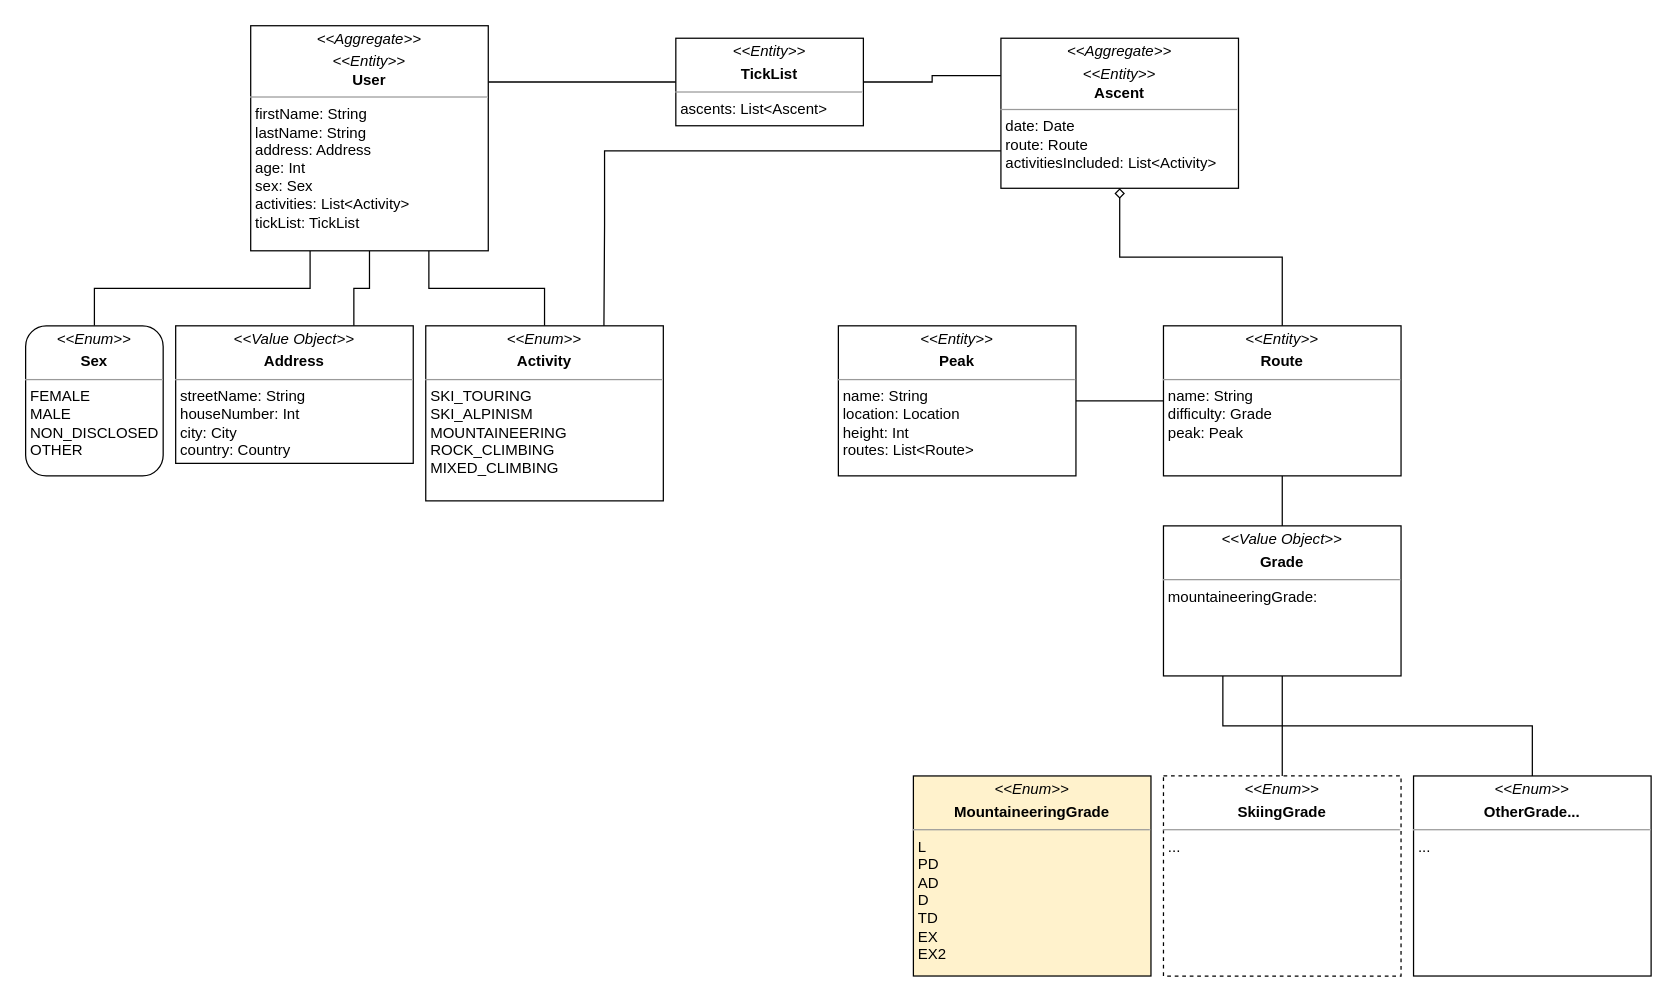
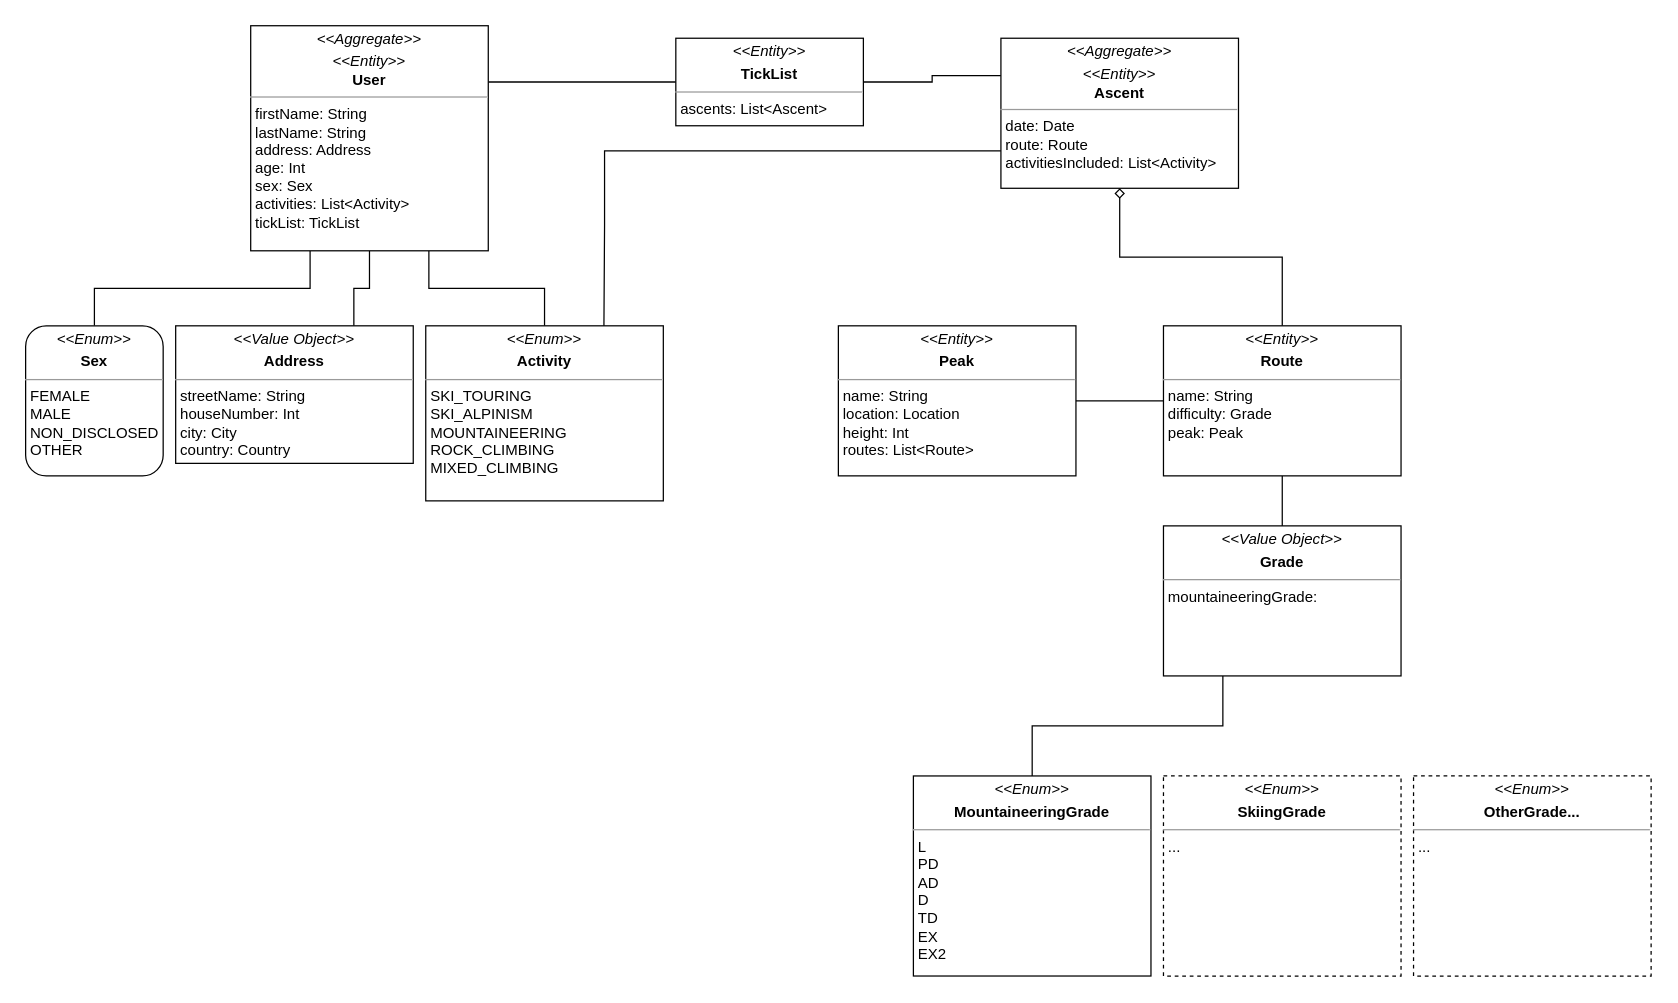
  <mxCell id="0" />
  <mxCell id="1" parent="0" />
  <mxCell id="2" style="edgeStyle=orthogonalEdgeStyle;rounded=0;orthogonalLoop=1;jettySize=auto;html=1;exitX=0.25;exitY=1;exitDx=0;exitDy=0;entryX=0.5;entryY=0;entryDx=0;entryDy=0;endArrow=none;endFill=0;" edge="1" parent="1" source="6" target="9"><mxGeometry relative="1" as="geometry" /></mxCell>
  <mxCell id="3" style="edgeStyle=orthogonalEdgeStyle;rounded=0;orthogonalLoop=1;jettySize=auto;html=1;exitX=0.5;exitY=1;exitDx=0;exitDy=0;entryX=0.75;entryY=0;entryDx=0;entryDy=0;endArrow=none;endFill=0;" edge="1" parent="1" source="6" target="7"><mxGeometry relative="1" as="geometry" /></mxCell>
  <mxCell id="4" style="edgeStyle=orthogonalEdgeStyle;rounded=0;orthogonalLoop=1;jettySize=auto;html=1;exitX=0.75;exitY=1;exitDx=0;exitDy=0;entryX=0.5;entryY=0;entryDx=0;entryDy=0;endArrow=none;endFill=0;" edge="1" parent="1" source="6" target="8"><mxGeometry relative="1" as="geometry" /></mxCell>
  <mxCell id="5" style="edgeStyle=orthogonalEdgeStyle;rounded=0;orthogonalLoop=1;jettySize=auto;html=1;exitX=1;exitY=0.25;exitDx=0;exitDy=0;entryX=0;entryY=0.5;entryDx=0;entryDy=0;endArrow=none;endFill=0;" edge="1" parent="1" source="6" target="11"><mxGeometry relative="1" as="geometry" /></mxCell>
  <mxCell id="6" value="&lt;p style=&quot;margin:0px;margin-top:4px;text-align:center;&quot;&gt;&lt;i&gt;&amp;lt;&amp;lt;Aggregate&amp;gt;&amp;gt;&lt;/i&gt;&lt;/p&gt;&lt;p style=&quot;margin:0px;margin-top:4px;text-align:center;&quot;&gt;&lt;i&gt;&amp;lt;&amp;lt;Entity&amp;gt;&amp;gt;&lt;/i&gt;&lt;i&gt;&lt;br&gt;&lt;/i&gt;&lt;b&gt;User&lt;/b&gt;&lt;/p&gt;&lt;hr size=&quot;1&quot;&gt;&lt;p style=&quot;margin:0px;margin-left:4px;&quot;&gt;firstName: String&lt;/p&gt;&lt;p style=&quot;margin:0px;margin-left:4px;&quot;&gt;lastName: String&lt;br&gt;address: Address&lt;/p&gt;&lt;p style=&quot;margin:0px;margin-left:4px;&quot;&gt;age: Int&lt;/p&gt;&lt;p style=&quot;margin:0px;margin-left:4px;&quot;&gt;sex: Sex&lt;/p&gt;&lt;p style=&quot;margin:0px;margin-left:4px;&quot;&gt;activities: List&amp;lt;Activity&amp;gt;&lt;/p&gt;&lt;p style=&quot;margin:0px;margin-left:4px;&quot;&gt;tickList: TickList&lt;/p&gt;&lt;p style=&quot;margin:0px;margin-left:4px;&quot;&gt;&lt;br&gt;&lt;/p&gt;" style="verticalAlign=top;align=left;overflow=fill;fontSize=12;fontFamily=Helvetica;html=1;" vertex="1" parent="1"><mxGeometry x="200" y="20" width="190" height="180" as="geometry" /></mxCell>
  <mxCell id="7" value="&lt;p style=&quot;margin:0px;margin-top:4px;text-align:center;&quot;&gt;&lt;i&gt;&amp;lt;&amp;lt;Value Object&amp;gt;&amp;gt;&lt;/i&gt;&lt;/p&gt;&lt;p style=&quot;margin:0px;margin-top:4px;text-align:center;&quot;&gt;&lt;b&gt;Address&lt;/b&gt;&lt;/p&gt;&lt;hr size=&quot;1&quot;&gt;&lt;p style=&quot;margin:0px;margin-left:4px;&quot;&gt;streetName: String&lt;/p&gt;&lt;p style=&quot;margin:0px;margin-left:4px;&quot;&gt;houseNumber: Int&lt;/p&gt;&lt;p style=&quot;margin:0px;margin-left:4px;&quot;&gt;city: City&lt;/p&gt;&lt;p style=&quot;margin:0px;margin-left:4px;&quot;&gt;country: Country&lt;/p&gt;&lt;p style=&quot;margin:0px;margin-left:4px;&quot;&gt;&lt;br&gt;&lt;/p&gt;" style="verticalAlign=top;align=left;overflow=fill;fontSize=12;fontFamily=Helvetica;html=1;" vertex="1" parent="1"><mxGeometry x="140" y="260" width="190" height="110" as="geometry" /></mxCell>
  <mxCell id="8" value="&lt;p style=&quot;margin:0px;margin-top:4px;text-align:center;&quot;&gt;&lt;i&gt;&amp;lt;&amp;lt;Enum&amp;gt;&amp;gt;&lt;/i&gt;&lt;/p&gt;&lt;p style=&quot;margin:0px;margin-top:4px;text-align:center;&quot;&gt;&lt;b&gt;Activity&lt;/b&gt;&lt;/p&gt;&lt;hr size=&quot;1&quot;&gt;&lt;p style=&quot;margin:0px;margin-left:4px;&quot;&gt;SKI_TOURING&lt;/p&gt;&lt;p style=&quot;margin:0px;margin-left:4px;&quot;&gt;SKI_ALPINISM&lt;/p&gt;&lt;p style=&quot;margin:0px;margin-left:4px;&quot;&gt;MOUNTAINEERING&lt;/p&gt;&lt;p style=&quot;margin:0px;margin-left:4px;&quot;&gt;ROCK_CLIMBING&lt;/p&gt;&lt;p style=&quot;margin:0px;margin-left:4px;&quot;&gt;MIXED_CLIMBING&lt;/p&gt;&lt;p style=&quot;margin:0px;margin-left:4px;&quot;&gt;&lt;br&gt;&lt;/p&gt;" style="verticalAlign=top;align=left;overflow=fill;fontSize=12;fontFamily=Helvetica;html=1;" vertex="1" parent="1"><mxGeometry x="340" y="260" width="190" height="140" as="geometry" /></mxCell>
  <mxCell id="9" value="&lt;p style=&quot;margin:0px;margin-top:4px;text-align:center;&quot;&gt;&lt;i&gt;&amp;lt;&amp;lt;Enum&amp;gt;&amp;gt;&lt;/i&gt;&lt;/p&gt;&lt;p style=&quot;margin:0px;margin-top:4px;text-align:center;&quot;&gt;&lt;b&gt;Sex&lt;/b&gt;&lt;/p&gt;&lt;hr size=&quot;1&quot;&gt;&lt;p style=&quot;margin:0px;margin-left:4px;&quot;&gt;FEMALE&lt;/p&gt;&lt;p style=&quot;margin:0px;margin-left:4px;&quot;&gt;MALE&lt;/p&gt;&lt;p style=&quot;margin:0px;margin-left:4px;&quot;&gt;NON_DISCLOSED&lt;/p&gt;&lt;p style=&quot;margin:0px;margin-left:4px;&quot;&gt;OTHER&lt;/p&gt;" style="verticalAlign=top;align=left;overflow=fill;fontSize=12;fontFamily=Helvetica;html=1;rounded=1;" vertex="1" parent="1"><mxGeometry x="20" y="260" width="110" height="120" as="geometry" /></mxCell>
  <mxCell id="10" style="edgeStyle=orthogonalEdgeStyle;rounded=0;orthogonalLoop=1;jettySize=auto;html=1;entryX=0;entryY=0.25;entryDx=0;entryDy=0;endArrow=none;endFill=0;" edge="1" parent="1" source="11" target="13"><mxGeometry relative="1" as="geometry" /></mxCell>
  <mxCell id="11" value="&lt;p style=&quot;margin:0px;margin-top:4px;text-align:center;&quot;&gt;&lt;i style=&quot;background-color: initial;&quot;&gt;&amp;lt;&amp;lt;Entity&amp;gt;&amp;gt;&lt;/i&gt;&lt;br&gt;&lt;/p&gt;&lt;p style=&quot;margin:0px;margin-top:4px;text-align:center;&quot;&gt;&lt;b&gt;TickList&lt;/b&gt;&lt;/p&gt;&lt;hr size=&quot;1&quot;&gt;&lt;p style=&quot;margin:0px;margin-left:4px;&quot;&gt;ascents: List&amp;lt;Ascent&amp;gt;&lt;/p&gt;&lt;p style=&quot;margin:0px;margin-left:4px;&quot;&gt;&lt;br&gt;&lt;/p&gt;" style="verticalAlign=top;align=left;overflow=fill;fontSize=12;fontFamily=Helvetica;html=1;" vertex="1" parent="1"><mxGeometry x="540" y="30" width="150" height="70" as="geometry" /></mxCell>
  <mxCell id="12" style="edgeStyle=orthogonalEdgeStyle;rounded=0;orthogonalLoop=1;jettySize=auto;html=1;entryX=0.75;entryY=0;entryDx=0;entryDy=0;endArrow=none;endFill=0;exitX=0;exitY=0.75;exitDx=0;exitDy=0;" edge="1" parent="1" source="13" target="8"><mxGeometry relative="1" as="geometry"><Array as="points"><mxPoint x="483" y="120" /><mxPoint x="483" y="180" /></Array></mxGeometry></mxCell>
  <mxCell id="13" value="&lt;p style=&quot;margin:0px;margin-top:4px;text-align:center;&quot;&gt;&lt;i&gt;&amp;lt;&amp;lt;Aggregate&amp;gt;&amp;gt;&lt;/i&gt;&lt;/p&gt;&lt;p style=&quot;margin:0px;margin-top:4px;text-align:center;&quot;&gt;&lt;i&gt;&amp;lt;&amp;lt;Entity&amp;gt;&amp;gt;&lt;/i&gt;&lt;i&gt;&lt;br&gt;&lt;/i&gt;&lt;b&gt;Ascent&lt;/b&gt;&lt;/p&gt;&lt;hr size=&quot;1&quot;&gt;&lt;p style=&quot;margin:0px;margin-left:4px;&quot;&gt;date: Date&lt;/p&gt;&lt;p style=&quot;margin:0px;margin-left:4px;&quot;&gt;route: Route&lt;/p&gt;&lt;p style=&quot;margin:0px;margin-left:4px;&quot;&gt;activitiesIncluded: List&amp;lt;Activity&amp;gt;&lt;/p&gt;&lt;p style=&quot;margin:0px;margin-left:4px;&quot;&gt;&lt;br&gt;&lt;/p&gt;" style="verticalAlign=top;align=left;overflow=fill;fontSize=12;fontFamily=Helvetica;html=1;" vertex="1" parent="1"><mxGeometry x="800" y="30" width="190" height="120" as="geometry" /></mxCell>
  <mxCell id="14" value="&lt;p style=&quot;margin:0px;margin-top:4px;text-align:center;&quot;&gt;&lt;i style=&quot;background-color: initial;&quot;&gt;&amp;lt;&amp;lt;Entity&amp;gt;&amp;gt;&lt;/i&gt;&lt;br&gt;&lt;/p&gt;&lt;p style=&quot;margin:0px;margin-top:4px;text-align:center;&quot;&gt;&lt;b&gt;Peak&lt;/b&gt;&lt;/p&gt;&lt;hr size=&quot;1&quot;&gt;&lt;p style=&quot;margin:0px;margin-left:4px;&quot;&gt;name: String&lt;/p&gt;&lt;p style=&quot;margin:0px;margin-left:4px;&quot;&gt;location: Location&lt;/p&gt;&lt;p style=&quot;margin:0px;margin-left:4px;&quot;&gt;height: Int&lt;/p&gt;&lt;p style=&quot;margin:0px;margin-left:4px;&quot;&gt;routes: List&amp;lt;Route&amp;gt;&lt;/p&gt;&lt;p style=&quot;margin:0px;margin-left:4px;&quot;&gt;&lt;br&gt;&lt;/p&gt;" style="verticalAlign=top;align=left;overflow=fill;fontSize=12;fontFamily=Helvetica;html=1;" vertex="1" parent="1"><mxGeometry x="670" y="260" width="190" height="120" as="geometry" /></mxCell>
  <mxCell id="15" style="edgeStyle=orthogonalEdgeStyle;rounded=0;orthogonalLoop=1;jettySize=auto;html=1;exitX=0.5;exitY=1;exitDx=0;exitDy=0;entryX=0.5;entryY=0;entryDx=0;entryDy=0;endArrow=none;endFill=0;" edge="1" parent="1" source="18" target="21"><mxGeometry relative="1" as="geometry" /></mxCell>
  <mxCell id="16" style="edgeStyle=orthogonalEdgeStyle;rounded=0;orthogonalLoop=1;jettySize=auto;html=1;entryX=1;entryY=0.5;entryDx=0;entryDy=0;endArrow=none;endFill=0;" edge="1" parent="1" source="18" target="14"><mxGeometry relative="1" as="geometry" /></mxCell>
  <mxCell id="17" style="edgeStyle=orthogonalEdgeStyle;rounded=0;orthogonalLoop=1;jettySize=auto;html=1;entryX=0.5;entryY=1;entryDx=0;entryDy=0;endArrow=diamond;endFill=0;" edge="1" parent="1" source="18" target="13"><mxGeometry relative="1" as="geometry" /></mxCell>
  <mxCell id="18" value="&lt;p style=&quot;margin:0px;margin-top:4px;text-align:center;&quot;&gt;&lt;i style=&quot;background-color: initial;&quot;&gt;&amp;lt;&amp;lt;Entity&amp;gt;&amp;gt;&lt;/i&gt;&lt;br&gt;&lt;/p&gt;&lt;p style=&quot;margin:0px;margin-top:4px;text-align:center;&quot;&gt;&lt;b&gt;Route&lt;/b&gt;&lt;/p&gt;&lt;hr size=&quot;1&quot;&gt;&lt;p style=&quot;margin:0px;margin-left:4px;&quot;&gt;name: String&lt;/p&gt;&lt;p style=&quot;margin:0px;margin-left:4px;&quot;&gt;difficulty: Grade&lt;/p&gt;&lt;p style=&quot;margin:0px;margin-left:4px;&quot;&gt;peak: Peak&lt;/p&gt;&lt;p style=&quot;margin:0px;margin-left:4px;&quot;&gt;&lt;br&gt;&lt;/p&gt;" style="verticalAlign=top;align=left;overflow=fill;fontSize=12;fontFamily=Helvetica;html=1;" vertex="1" parent="1"><mxGeometry x="930" y="260" width="190" height="120" as="geometry" /></mxCell>
- <mxCell id="19" style="edgeStyle=orthogonalEdgeStyle;rounded=0;orthogonalLoop=1;jettySize=auto;html=1;exitX=0.25;exitY=1;exitDx=0;exitDy=0;endArrow=none;endFill=0;" edge="1" parent="1" source="21" target="24"><mxGeometry relative="1" as="geometry" /></mxCell>
- <mxCell id="20" style="edgeStyle=orthogonalEdgeStyle;rounded=0;orthogonalLoop=1;jettySize=auto;html=1;exitX=0.5;exitY=1;exitDx=0;exitDy=0;entryX=0.5;entryY=0;entryDx=0;entryDy=0;endArrow=none;endFill=0;" edge="1" parent="1" source="21" target="23"><mxGeometry relative="1" as="geometry" /></mxCell>
+ <mxCell id="19" style="edgeStyle=orthogonalEdgeStyle;rounded=0;orthogonalLoop=1;jettySize=auto;html=1;exitX=0.25;exitY=1;exitDx=0;exitDy=0;entryX=0.5;entryY=0;entryDx=0;entryDy=0;endArrow=none;endFill=0;" edge="1" parent="1" source="21" target="22"><mxGeometry relative="1" as="geometry" /></mxCell>
  <mxCell id="21" value="&lt;p style=&quot;margin:0px;margin-top:4px;text-align:center;&quot;&gt;&lt;i style=&quot;background-color: initial;&quot;&gt;&amp;lt;&amp;lt;Value Object&amp;gt;&amp;gt;&lt;/i&gt;&lt;br&gt;&lt;/p&gt;&lt;p style=&quot;margin:0px;margin-top:4px;text-align:center;&quot;&gt;&lt;b&gt;Grade&lt;/b&gt;&lt;/p&gt;&lt;hr size=&quot;1&quot;&gt;&lt;p style=&quot;margin:0px;margin-left:4px;&quot;&gt;mountaineeringGrade:&amp;nbsp;&lt;/p&gt;&lt;p style=&quot;margin:0px;margin-left:4px;&quot;&gt;&lt;br&gt;&lt;/p&gt;" style="verticalAlign=top;align=left;overflow=fill;fontSize=12;fontFamily=Helvetica;html=1;" vertex="1" parent="1"><mxGeometry x="930" y="420" width="190" height="120" as="geometry" /></mxCell>
- <mxCell id="22" value="&lt;p style=&quot;margin:0px;margin-top:4px;text-align:center;&quot;&gt;&lt;i style=&quot;background-color: initial;&quot;&gt;&amp;lt;&amp;lt;Enum&amp;gt;&amp;gt;&lt;/i&gt;&lt;br&gt;&lt;/p&gt;&lt;p style=&quot;margin:0px;margin-top:4px;text-align:center;&quot;&gt;&lt;b&gt;MountaineeringGrade&lt;/b&gt;&lt;/p&gt;&lt;hr size=&quot;1&quot;&gt;&lt;p style=&quot;margin:0px;margin-left:4px;&quot;&gt;L&lt;/p&gt;&lt;p style=&quot;margin:0px;margin-left:4px;&quot;&gt;PD&lt;/p&gt;&lt;p style=&quot;margin:0px;margin-left:4px;&quot;&gt;AD&lt;/p&gt;&lt;p style=&quot;margin:0px;margin-left:4px;&quot;&gt;D&lt;/p&gt;&lt;p style=&quot;margin:0px;margin-left:4px;&quot;&gt;TD&lt;/p&gt;&lt;p style=&quot;margin:0px;margin-left:4px;&quot;&gt;EX&lt;/p&gt;&lt;p style=&quot;margin:0px;margin-left:4px;&quot;&gt;EX2&lt;/p&gt;&lt;p style=&quot;margin:0px;margin-left:4px;&quot;&gt;&lt;br&gt;&lt;/p&gt;" style="verticalAlign=top;align=left;overflow=fill;fontSize=12;fontFamily=Helvetica;html=1;fillColor=#fff2cc;" vertex="1" parent="1"><mxGeometry x="730" y="620" width="190" height="160" as="geometry" /></mxCell>
+ <mxCell id="22" value="&lt;p style=&quot;margin:0px;margin-top:4px;text-align:center;&quot;&gt;&lt;i style=&quot;background-color: initial;&quot;&gt;&amp;lt;&amp;lt;Enum&amp;gt;&amp;gt;&lt;/i&gt;&lt;br&gt;&lt;/p&gt;&lt;p style=&quot;margin:0px;margin-top:4px;text-align:center;&quot;&gt;&lt;b&gt;MountaineeringGrade&lt;/b&gt;&lt;/p&gt;&lt;hr size=&quot;1&quot;&gt;&lt;p style=&quot;margin:0px;margin-left:4px;&quot;&gt;L&lt;/p&gt;&lt;p style=&quot;margin:0px;margin-left:4px;&quot;&gt;PD&lt;/p&gt;&lt;p style=&quot;margin:0px;margin-left:4px;&quot;&gt;AD&lt;/p&gt;&lt;p style=&quot;margin:0px;margin-left:4px;&quot;&gt;D&lt;/p&gt;&lt;p style=&quot;margin:0px;margin-left:4px;&quot;&gt;TD&lt;/p&gt;&lt;p style=&quot;margin:0px;margin-left:4px;&quot;&gt;EX&lt;/p&gt;&lt;p style=&quot;margin:0px;margin-left:4px;&quot;&gt;EX2&lt;/p&gt;&lt;p style=&quot;margin:0px;margin-left:4px;&quot;&gt;&lt;br&gt;&lt;/p&gt;" style="verticalAlign=top;align=left;overflow=fill;fontSize=12;fontFamily=Helvetica;html=1;" vertex="1" parent="1"><mxGeometry x="730" y="620" width="190" height="160" as="geometry" /></mxCell>
  <mxCell id="23" value="&lt;p style=&quot;margin:0px;margin-top:4px;text-align:center;&quot;&gt;&lt;i style=&quot;background-color: initial;&quot;&gt;&amp;lt;&amp;lt;Enum&amp;gt;&amp;gt;&lt;/i&gt;&lt;br&gt;&lt;/p&gt;&lt;p style=&quot;margin:0px;margin-top:4px;text-align:center;&quot;&gt;&lt;b&gt;SkiingGrade&lt;/b&gt;&lt;/p&gt;&lt;hr size=&quot;1&quot;&gt;&lt;p style=&quot;margin:0px;margin-left:4px;&quot;&gt;...&lt;/p&gt;&lt;p style=&quot;margin:0px;margin-left:4px;&quot;&gt;&lt;br&gt;&lt;/p&gt;" style="verticalAlign=top;align=left;overflow=fill;fontSize=12;fontFamily=Helvetica;html=1;dashed=1;" vertex="1" parent="1"><mxGeometry x="930" y="620" width="190" height="160" as="geometry" /></mxCell>
- <mxCell id="24" value="&lt;p style=&quot;margin:0px;margin-top:4px;text-align:center;&quot;&gt;&lt;i style=&quot;background-color: initial;&quot;&gt;&amp;lt;&amp;lt;Enum&amp;gt;&amp;gt;&lt;/i&gt;&lt;br&gt;&lt;/p&gt;&lt;p style=&quot;margin:0px;margin-top:4px;text-align:center;&quot;&gt;&lt;b&gt;OtherGrade...&lt;/b&gt;&lt;/p&gt;&lt;hr size=&quot;1&quot;&gt;&lt;p style=&quot;margin:0px;margin-left:4px;&quot;&gt;...&lt;/p&gt;&lt;p style=&quot;margin:0px;margin-left:4px;&quot;&gt;&lt;br&gt;&lt;/p&gt;" style="verticalAlign=top;align=left;overflow=fill;fontSize=12;fontFamily=Helvetica;html=1;" vertex="1" parent="1"><mxGeometry x="1130" y="620" width="190" height="160" as="geometry" /></mxCell>
+ <mxCell id="24" value="&lt;p style=&quot;margin:0px;margin-top:4px;text-align:center;&quot;&gt;&lt;i style=&quot;background-color: initial;&quot;&gt;&amp;lt;&amp;lt;Enum&amp;gt;&amp;gt;&lt;/i&gt;&lt;br&gt;&lt;/p&gt;&lt;p style=&quot;margin:0px;margin-top:4px;text-align:center;&quot;&gt;&lt;b&gt;OtherGrade...&lt;/b&gt;&lt;/p&gt;&lt;hr size=&quot;1&quot;&gt;&lt;p style=&quot;margin:0px;margin-left:4px;&quot;&gt;...&lt;/p&gt;&lt;p style=&quot;margin:0px;margin-left:4px;&quot;&gt;&lt;br&gt;&lt;/p&gt;" style="verticalAlign=top;align=left;overflow=fill;fontSize=12;fontFamily=Helvetica;html=1;dashed=1;" vertex="1" parent="1"><mxGeometry x="1130" y="620" width="190" height="160" as="geometry" /></mxCell>
